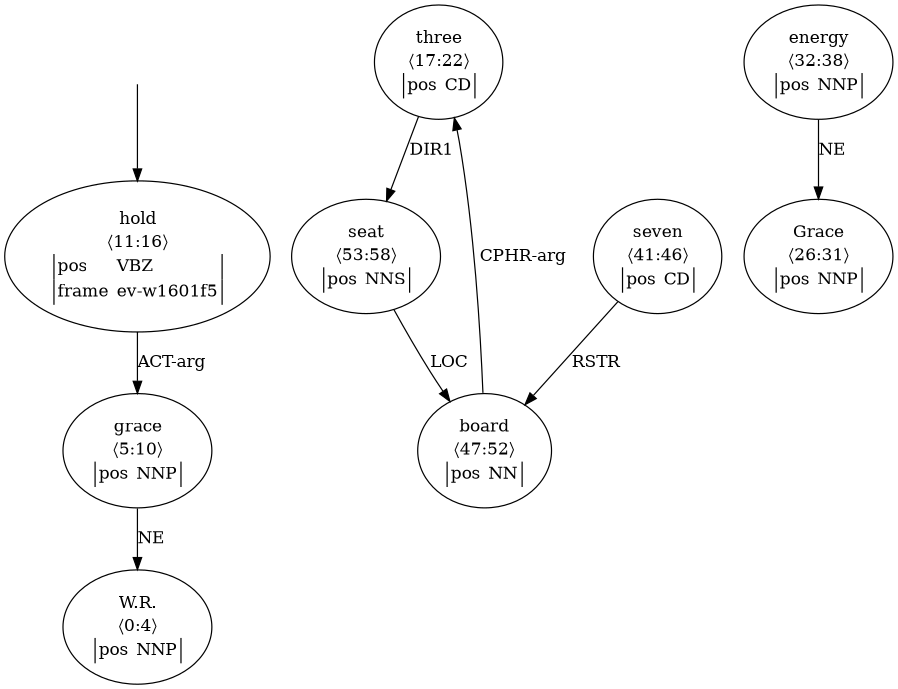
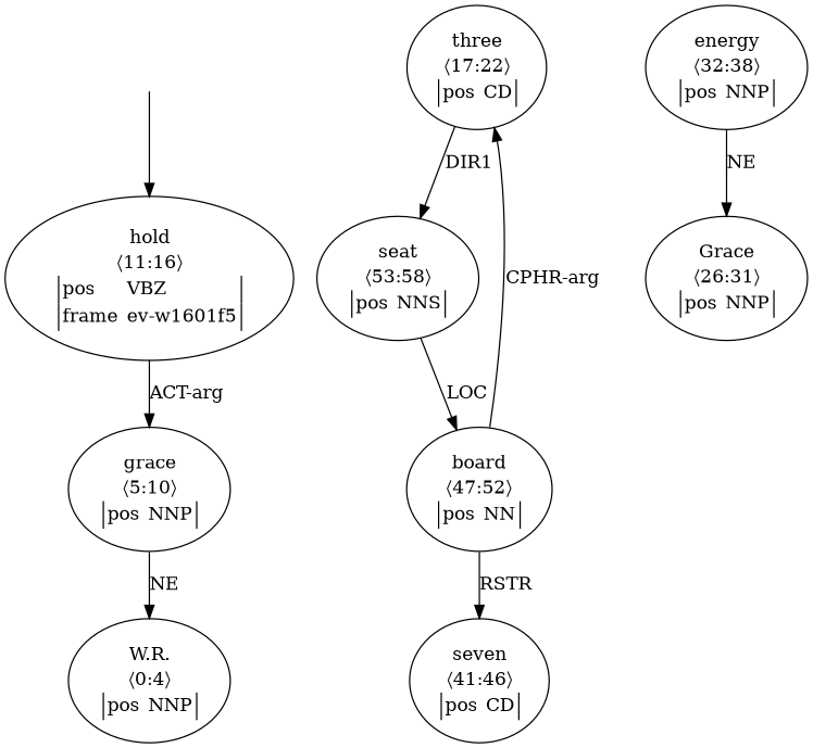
  digraph {
    top [style=invis]
    n2 [label=<<table align="center" border="0" cellspacing="0"><tr><td colspan="2">hold</td></tr><tr><td colspan="2">〈11:16〉</td></tr><tr><td sides="l" border="1" align="left">pos</td><td sides="r" border="1" align="left">VBZ</td></tr><tr><td sides="l" border="1" align="left">frame</td><td sides="r" border="1" align="left">ev-w1601f5</td></tr></table>>]
    n3 [label=<<table align="center" border="0" cellspacing="0"><tr><td colspan="2">grace</td></tr><tr><td colspan="2">〈5:10〉</td></tr><tr><td sides="l" border="1" align="left">pos</td><td sides="r" border="1" align="left">NNP</td></tr></table>>]
    n4 [label=<<table align="center" border="0" cellspacing="0"><tr><td colspan="2">W.R.</td></tr><tr><td colspan="2">〈0:4〉</td></tr><tr><td sides="l" border="1" align="left">pos</td><td sides="r" border="1" align="left">NNP</td></tr></table>>]
    n5 [label=<<table align="center" border="0" cellspacing="0"><tr><td colspan="2">three</td></tr><tr><td colspan="2">〈17:22〉</td></tr><tr><td sides="l" border="1" align="left">pos</td><td sides="r" border="1" align="left">CD</td></tr></table>>]
    n6 [label=<<table align="center" border="0" cellspacing="0"><tr><td colspan="2">seat</td></tr><tr><td colspan="2">〈53:58〉</td></tr><tr><td sides="l" border="1" align="left">pos</td><td sides="r" border="1" align="left">NNS</td></tr></table>>]
    n7 [label=<<table align="center" border="0" cellspacing="0"><tr><td colspan="2">board</td></tr><tr><td colspan="2">〈47:52〉</td></tr><tr><td sides="l" border="1" align="left">pos</td><td sides="r" border="1" align="left">NN</td></tr></table>>]
    n8 [label=<<table align="center" border="0" cellspacing="0"><tr><td colspan="2">Grace</td></tr><tr><td colspan="2">〈26:31〉</td></tr><tr><td sides="l" border="1" align="left">pos</td><td sides="r" border="1" align="left">NNP</td></tr></table>>]
    n9 [label=<<table align="center" border="0" cellspacing="0"><tr><td colspan="2">energy</td></tr><tr><td colspan="2">〈32:38〉</td></tr><tr><td sides="l" border="1" align="left">pos</td><td sides="r" border="1" align="left">NNP</td></tr></table>>]
    n10 [label=<<table align="center" border="0" cellspacing="0"><tr><td colspan="2">seven</td></tr><tr><td colspan="2">〈41:46〉</td></tr><tr><td sides="l" border="1" align="left">pos</td><td sides="r" border="1" align="left">CD</td></tr></table>>]
    top -> n2
    n2 -> n3 [label="ACT-arg"]
    n3 -> n4 [label=NE]
    n5 -> n6 [label=DIR1]
    n6 -> n7 [label=LOC]
    n7 -> n5 [label="CPHR-arg"]
-   n10 -> n7 [label=RSTR]
+   n7 -> n10 [label=RSTR]
    n9 -> n8 [label=NE]
  }
